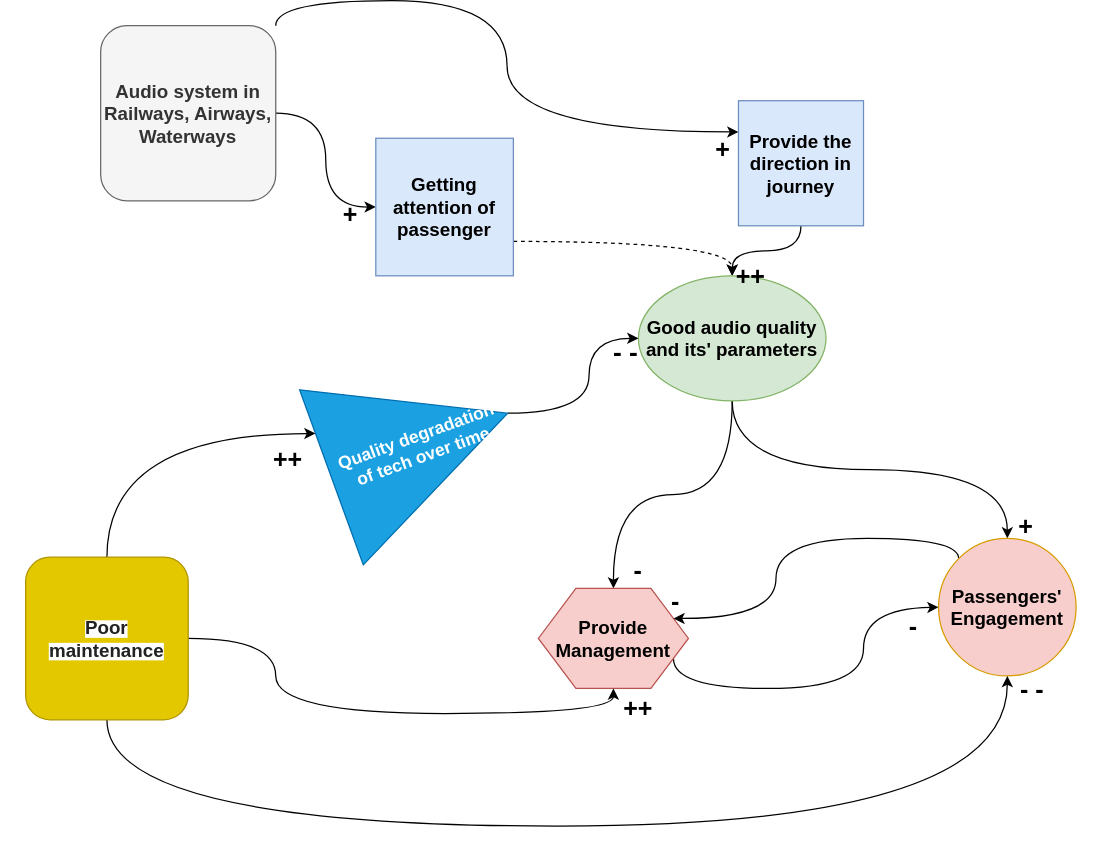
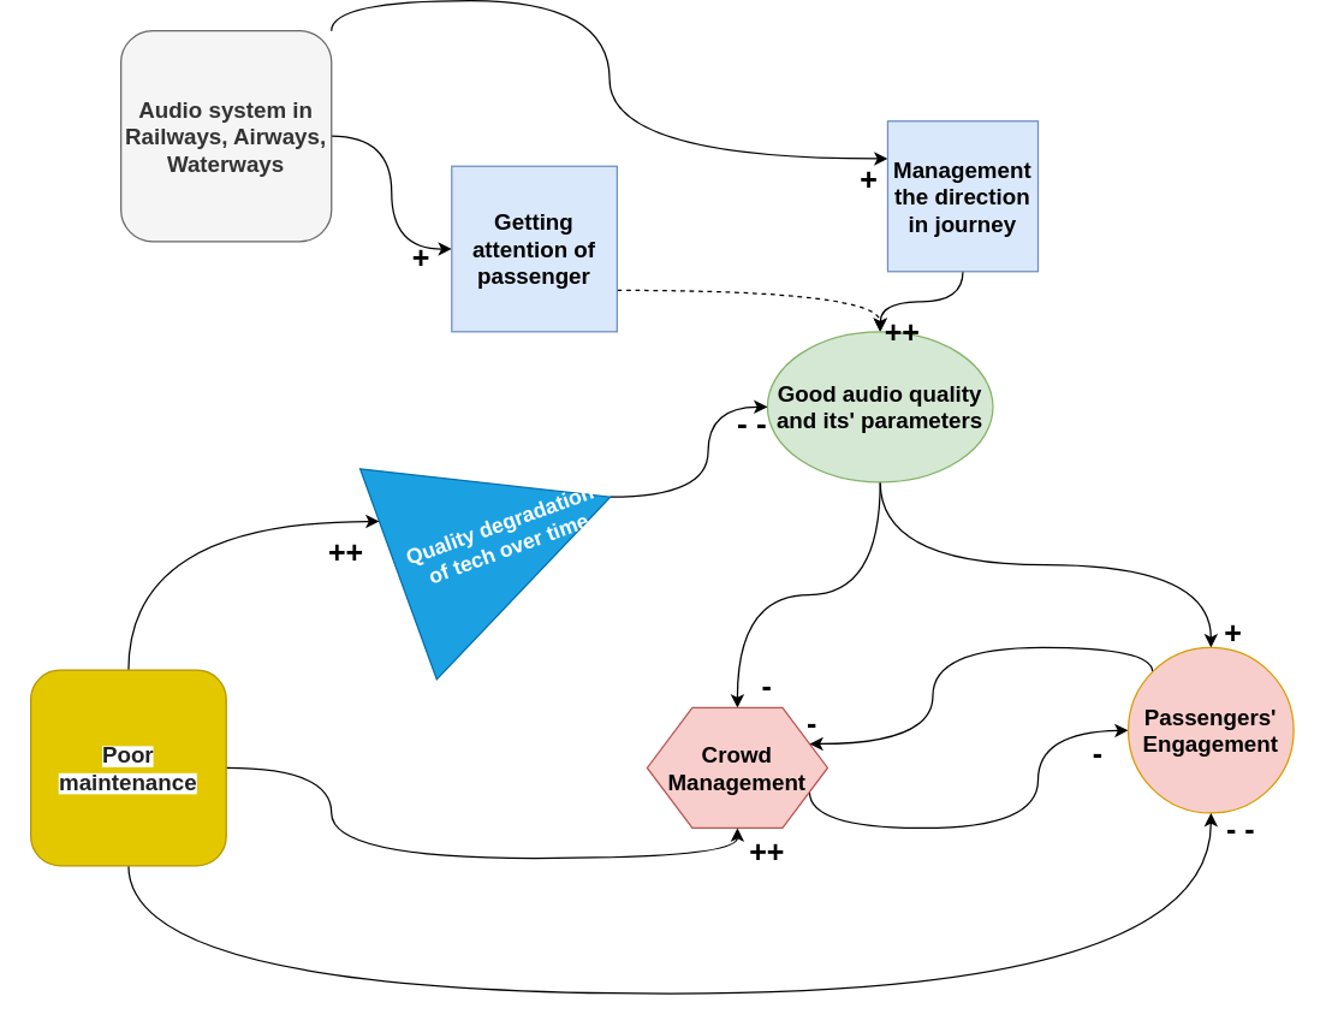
  <mxCell id="0" />
  <mxCell id="1" parent="0" />
  <mxCell id="2" style="edgeStyle=orthogonalEdgeStyle;curved=1;rounded=0;orthogonalLoop=1;jettySize=auto;html=1;exitX=1;exitY=0.5;exitDx=0;exitDy=0;entryX=0;entryY=0.5;entryDx=0;entryDy=0;" edge="1" parent="1" source="4" target="6"><mxGeometry relative="1" as="geometry" /></mxCell>
  <mxCell id="3" style="edgeStyle=orthogonalEdgeStyle;curved=1;rounded=0;orthogonalLoop=1;jettySize=auto;html=1;exitX=1;exitY=0;exitDx=0;exitDy=0;entryX=0;entryY=0.25;entryDx=0;entryDy=0;" edge="1" parent="1" source="4" target="8"><mxGeometry relative="1" as="geometry" /></mxCell>
  <mxCell id="4" value="&lt;font style=&quot;font-size: 15px&quot;&gt;&lt;b&gt;Audio system in Railways, Airways, Waterways&lt;/b&gt;&lt;/font&gt;" style="whiteSpace=wrap;html=1;aspect=fixed;fillColor=#f5f5f5;strokeColor=#666666;fontColor=#333333;rounded=1;" vertex="1" parent="1"><mxGeometry x="80" y="20" width="140" height="140" as="geometry" /></mxCell>
  <mxCell id="5" style="edgeStyle=orthogonalEdgeStyle;curved=1;rounded=0;orthogonalLoop=1;jettySize=auto;html=1;exitX=1;exitY=0.75;exitDx=0;exitDy=0;entryX=0.5;entryY=0;entryDx=0;entryDy=0;dashed=1;" edge="1" parent="1" source="6" target="11"><mxGeometry relative="1" as="geometry" /></mxCell>
  <mxCell id="6" value="&lt;b&gt;&lt;font style=&quot;font-size: 15px&quot;&gt;Getting attention of passenger&lt;/font&gt;&lt;/b&gt;" style="whiteSpace=wrap;html=1;aspect=fixed;fillColor=#dae8fc;strokeColor=#6c8ebf;" vertex="1" parent="1"><mxGeometry x="300" y="110" width="110" height="110" as="geometry" /></mxCell>
  <mxCell id="7" style="edgeStyle=orthogonalEdgeStyle;curved=1;rounded=0;orthogonalLoop=1;jettySize=auto;html=1;exitX=0.5;exitY=1;exitDx=0;exitDy=0;" edge="1" parent="1" source="8" target="11"><mxGeometry relative="1" as="geometry" /></mxCell>
- <mxCell id="8" value="&lt;font style=&quot;font-size: 15px&quot;&gt;&lt;b&gt;Provide the direction in journey&lt;/b&gt;&lt;/font&gt;" style="whiteSpace=wrap;html=1;aspect=fixed;fillColor=#dae8fc;strokeColor=#6c8ebf;" vertex="1" parent="1"><mxGeometry x="590" y="80" width="100" height="100" as="geometry" /></mxCell>
+ <mxCell id="8" value="&lt;font style=&quot;font-size: 15px&quot;&gt;&lt;b&gt;Management the direction in journey&lt;/b&gt;&lt;/font&gt;" style="whiteSpace=wrap;html=1;aspect=fixed;fillColor=#dae8fc;strokeColor=#6c8ebf;" vertex="1" parent="1"><mxGeometry x="590" y="80" width="100" height="100" as="geometry" /></mxCell>
  <mxCell id="9" style="edgeStyle=orthogonalEdgeStyle;curved=1;rounded=0;orthogonalLoop=1;jettySize=auto;html=1;exitX=0.5;exitY=1;exitDx=0;exitDy=0;entryX=0.5;entryY=0;entryDx=0;entryDy=0;" edge="1" parent="1" source="11" target="13"><mxGeometry relative="1" as="geometry" /></mxCell>
  <mxCell id="10" style="edgeStyle=orthogonalEdgeStyle;curved=1;rounded=0;orthogonalLoop=1;jettySize=auto;html=1;exitX=0.5;exitY=1;exitDx=0;exitDy=0;entryX=0.5;entryY=0;entryDx=0;entryDy=0;" edge="1" parent="1" source="11" target="15"><mxGeometry relative="1" as="geometry" /></mxCell>
  <mxCell id="11" value="&lt;font style=&quot;font-size: 15px&quot;&gt;&lt;b&gt;Good audio quality and its' parameters&lt;/b&gt;&lt;/font&gt;" style="ellipse;whiteSpace=wrap;html=1;fillColor=#d5e8d4;strokeColor=#82b366;" vertex="1" parent="1"><mxGeometry x="510" y="220" width="150" height="100" as="geometry" /></mxCell>
  <mxCell id="12" style="edgeStyle=orthogonalEdgeStyle;curved=1;rounded=0;orthogonalLoop=1;jettySize=auto;html=1;exitX=1;exitY=0.75;exitDx=0;exitDy=0;entryX=0;entryY=0.5;entryDx=0;entryDy=0;" edge="1" parent="1" source="13" target="15"><mxGeometry relative="1" as="geometry"><Array as="points"><mxPoint x="538" y="550" /><mxPoint x="690" y="550" /><mxPoint x="690" y="486" /></Array></mxGeometry></mxCell>
- <mxCell id="13" value="&lt;b&gt;&lt;font style=&quot;font-size: 15px&quot;&gt;Provide Management&lt;/font&gt;&lt;/b&gt;" style="shape=hexagon;perimeter=hexagonPerimeter2;whiteSpace=wrap;html=1;fillColor=#f8cecc;strokeColor=#b85450;" vertex="1" parent="1"><mxGeometry x="430" y="470" width="120" height="80" as="geometry" /></mxCell>
+ <mxCell id="13" value="&lt;b&gt;&lt;font style=&quot;font-size: 15px&quot;&gt;Crowd Management&lt;/font&gt;&lt;/b&gt;" style="shape=hexagon;perimeter=hexagonPerimeter2;whiteSpace=wrap;html=1;fillColor=#f8cecc;strokeColor=#b85450;" vertex="1" parent="1"><mxGeometry x="430" y="470" width="120" height="80" as="geometry" /></mxCell>
  <mxCell id="14" style="edgeStyle=orthogonalEdgeStyle;curved=1;rounded=0;orthogonalLoop=1;jettySize=auto;html=1;exitX=0;exitY=0;exitDx=0;exitDy=0;entryX=1;entryY=0.25;entryDx=0;entryDy=0;" edge="1" parent="1" source="15" target="13"><mxGeometry relative="1" as="geometry"><Array as="points"><mxPoint x="766" y="430" /><mxPoint x="620" y="430" /><mxPoint x="620" y="494" /></Array></mxGeometry></mxCell>
  <mxCell id="15" value="&lt;b&gt;&lt;font style=&quot;font-size: 15px&quot;&gt;Passengers' Engagement&lt;/font&gt;&lt;/b&gt;" style="ellipse;whiteSpace=wrap;html=1;aspect=fixed;fillColor=#f8cecc;strokeColor=#d79b00;" vertex="1" parent="1"><mxGeometry x="750" y="430" width="110" height="110" as="geometry" /></mxCell>
  <mxCell id="16" style="edgeStyle=orthogonalEdgeStyle;curved=1;rounded=0;orthogonalLoop=1;jettySize=auto;html=1;exitX=1;exitY=0.5;exitDx=0;exitDy=0;entryX=0;entryY=0.5;entryDx=0;entryDy=0;" edge="1" parent="1" source="17" target="11"><mxGeometry relative="1" as="geometry" /></mxCell>
  <mxCell id="17" value="&lt;b&gt;&lt;font style=&quot;font-size: 14px&quot;&gt;Quality degradation of tech over time&lt;/font&gt;&lt;/b&gt;" style="triangle;whiteSpace=wrap;html=1;rotation=-20;fillColor=#1ba1e2;strokeColor=#006EAF;fontColor=#ffffff;" vertex="1" parent="1"><mxGeometry x="260" y="281" width="150" height="149" as="geometry" /></mxCell>
  <mxCell id="18" style="edgeStyle=orthogonalEdgeStyle;curved=1;rounded=0;orthogonalLoop=1;jettySize=auto;html=1;exitX=0.5;exitY=0;exitDx=0;exitDy=0;entryX=0;entryY=0.25;entryDx=0;entryDy=0;" edge="1" parent="1" source="21" target="17"><mxGeometry relative="1" as="geometry" /></mxCell>
  <mxCell id="19" style="edgeStyle=orthogonalEdgeStyle;curved=1;rounded=0;orthogonalLoop=1;jettySize=auto;html=1;exitX=0.5;exitY=1;exitDx=0;exitDy=0;entryX=0.5;entryY=1;entryDx=0;entryDy=0;" edge="1" parent="1" source="21" target="15"><mxGeometry relative="1" as="geometry"><mxPoint x="620" y="690" as="targetPoint" /><Array as="points"><mxPoint x="85" y="660" /><mxPoint x="805" y="660" /></Array></mxGeometry></mxCell>
  <mxCell id="20" style="edgeStyle=orthogonalEdgeStyle;curved=1;rounded=0;orthogonalLoop=1;jettySize=auto;html=1;exitX=1;exitY=0.5;exitDx=0;exitDy=0;entryX=0.5;entryY=1;entryDx=0;entryDy=0;" edge="1" parent="1" source="21" target="13"><mxGeometry relative="1" as="geometry"><Array as="points"><mxPoint x="220" y="510" /><mxPoint x="220" y="570" /><mxPoint x="490" y="570" /></Array></mxGeometry></mxCell>
  <mxCell id="21" value="&lt;span style=&quot;color: rgb(34 , 34 , 34) ; font-family: &amp;#34;arial&amp;#34; , sans-serif ; text-align: left ; background-color: rgb(255 , 255 , 255)&quot;&gt;&lt;font style=&quot;font-size: 15px&quot;&gt;&lt;b&gt;Poor maintenance&lt;/b&gt;&lt;/font&gt;&lt;/span&gt;" style="whiteSpace=wrap;html=1;fillColor=#e3c800;strokeColor=#B09500;fontColor=#ffffff;rounded=1;" vertex="1" parent="1"><mxGeometry x="20" y="445" width="130" height="130" as="geometry" /></mxCell>
  <mxCell id="22" value="&lt;b&gt;&lt;font style=&quot;font-size: 20px&quot;&gt;+&lt;/font&gt;&lt;/b&gt;" style="text;html=1;strokeColor=none;fillColor=none;align=center;verticalAlign=middle;whiteSpace=wrap;rounded=0;" vertex="1" parent="1"><mxGeometry x="260" y="160" width="40" height="20" as="geometry" /></mxCell>
  <mxCell id="23" value="&lt;b&gt;&lt;font style=&quot;font-size: 20px&quot;&gt;+&lt;/font&gt;&lt;/b&gt;" style="text;html=1;" vertex="1" parent="1"><mxGeometry x="570" y="100" width="30" height="30" as="geometry" /></mxCell>
  <mxCell id="24" value="&lt;span style=&quot;font-size: 20px&quot;&gt;&lt;b&gt;++&lt;/b&gt;&lt;/span&gt;" style="text;html=1;strokeColor=none;fillColor=none;align=center;verticalAlign=middle;whiteSpace=wrap;rounded=0;" vertex="1" parent="1"><mxGeometry x="210" y="355.5" width="40" height="20" as="geometry" /></mxCell>
  <mxCell id="25" value="&lt;b&gt;&lt;font style=&quot;font-size: 20px&quot;&gt;++&lt;/font&gt;&lt;/b&gt;" style="text;html=1;strokeColor=none;fillColor=none;align=center;verticalAlign=middle;whiteSpace=wrap;rounded=0;" vertex="1" parent="1"><mxGeometry x="580" y="210" width="40" height="20" as="geometry" /></mxCell>
  <mxCell id="26" value="&lt;b&gt;&lt;font style=&quot;font-size: 21px&quot;&gt;- -&lt;/font&gt;&lt;/b&gt;" style="text;html=1;strokeColor=none;fillColor=none;align=center;verticalAlign=middle;whiteSpace=wrap;rounded=0;" vertex="1" parent="1"><mxGeometry x="480" y="271" width="40" height="20" as="geometry" /></mxCell>
  <mxCell id="27" value="&lt;span style=&quot;font-size: 20px&quot;&gt;&lt;b&gt;++&lt;/b&gt;&lt;/span&gt;" style="text;html=1;strokeColor=none;fillColor=none;align=center;verticalAlign=middle;whiteSpace=wrap;rounded=0;" vertex="1" parent="1"><mxGeometry x="490" y="555" width="40" height="20" as="geometry" /></mxCell>
  <mxCell id="28" value="&lt;b&gt;&lt;font style=&quot;font-size: 20px&quot;&gt;- -&lt;/font&gt;&lt;/b&gt;" style="text;html=1;strokeColor=none;fillColor=none;align=center;verticalAlign=middle;whiteSpace=wrap;rounded=0;" vertex="1" parent="1"><mxGeometry x="805" y="540" width="40" height="20" as="geometry" /></mxCell>
  <mxCell id="29" value="&lt;span style=&quot;font-size: 20px&quot;&gt;&lt;b&gt;-&lt;/b&gt;&lt;/span&gt;" style="text;html=1;strokeColor=none;fillColor=none;align=center;verticalAlign=middle;whiteSpace=wrap;rounded=0;" vertex="1" parent="1"><mxGeometry x="490" y="445" width="40" height="20" as="geometry" /></mxCell>
  <mxCell id="30" value="&lt;b&gt;&lt;font style=&quot;font-size: 20px&quot;&gt;+&lt;/font&gt;&lt;/b&gt;" style="text;html=1;strokeColor=none;fillColor=none;align=center;verticalAlign=middle;whiteSpace=wrap;rounded=0;" vertex="1" parent="1"><mxGeometry x="800" y="410" width="40" height="20" as="geometry" /></mxCell>
  <mxCell id="31" value="&lt;b&gt;&lt;font style=&quot;font-size: 20px&quot;&gt;-&lt;/font&gt;&lt;/b&gt;" style="text;html=1;strokeColor=none;fillColor=none;align=center;verticalAlign=middle;whiteSpace=wrap;rounded=0;" vertex="1" parent="1"><mxGeometry x="520" y="470" width="40" height="20" as="geometry" /></mxCell>
  <mxCell id="32" value="&lt;b&gt;&lt;font style=&quot;font-size: 20px&quot;&gt;-&lt;/font&gt;&lt;/b&gt;" style="text;html=1;strokeColor=none;fillColor=none;align=center;verticalAlign=middle;whiteSpace=wrap;rounded=0;" vertex="1" parent="1"><mxGeometry x="710" y="490" width="40" height="20" as="geometry" /></mxCell>
